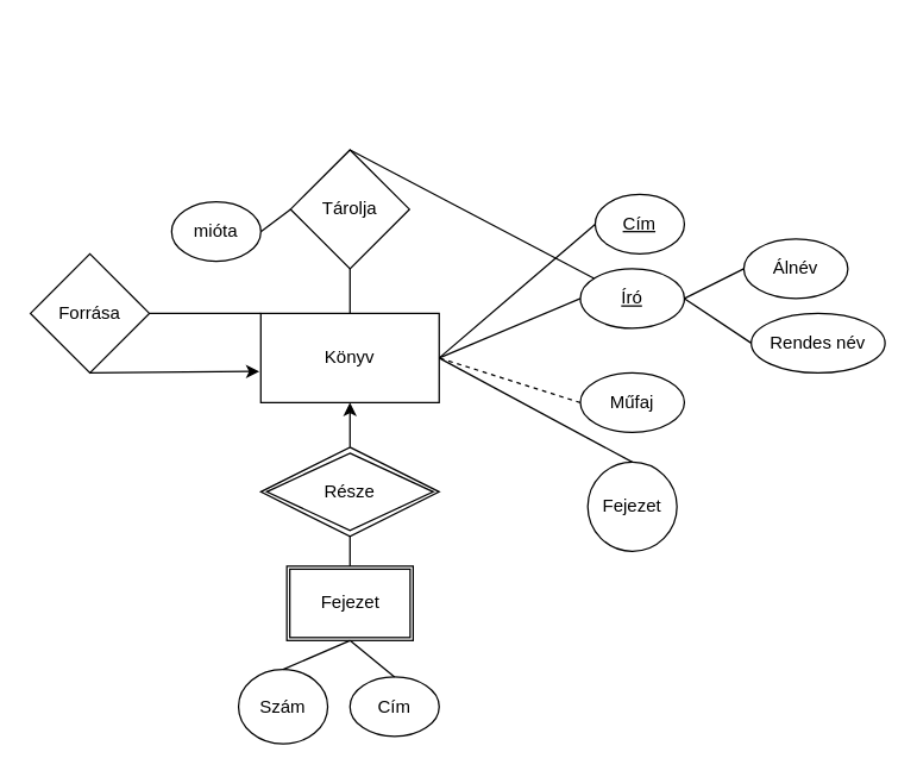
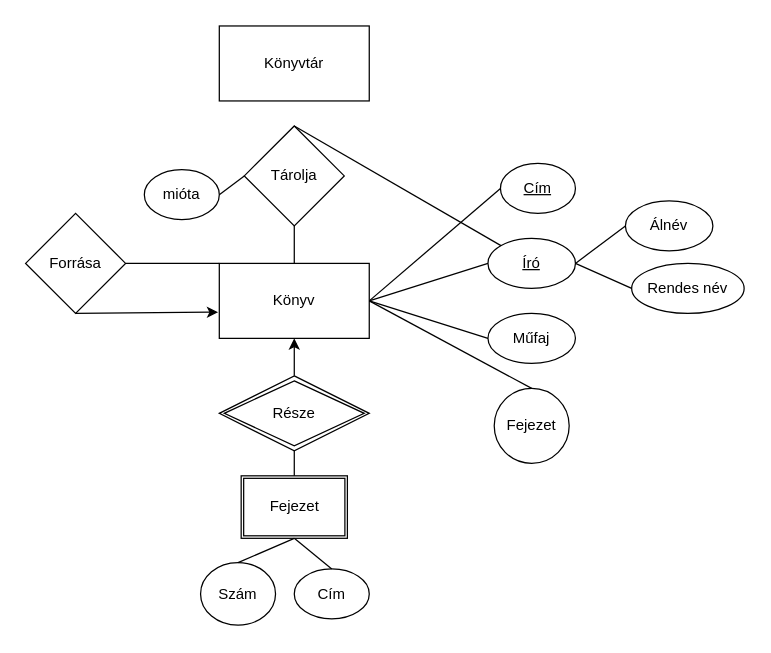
  <mxCell id="0" />
  <mxCell id="1" parent="0" />
  <mxCell id="2" value="Könyv" style="rounded=0;whiteSpace=wrap;html=1;" parent="1" vertex="1"><mxGeometry x="175" y="210" width="120" height="60" as="geometry" /></mxCell>
- <mxCell id="3" value="Író" style="ellipse;whiteSpace=wrap;html=1;enumerate=0;fontStyle=4" parent="1" vertex="1"><mxGeometry x="390" y="180" width="70" height="40" as="geometry" /></mxCell>
+ <mxCell id="3" value="Író" style="ellipse;whiteSpace=wrap;html=1;enumerate=0;fontStyle=4" parent="1" vertex="1"><mxGeometry x="390" y="190" width="70" height="40" as="geometry" /></mxCell>
  <mxCell id="4" value="Műfaj" style="ellipse;whiteSpace=wrap;html=1;" parent="1" vertex="1"><mxGeometry x="390" y="250" width="70" height="40" as="geometry" /></mxCell>
  <mxCell id="5" value="Fejezet" style="ellipse;whiteSpace=wrap;html=1;" parent="1" vertex="1"><mxGeometry x="395" y="310" width="60" height="60" as="geometry" /></mxCell>
  <mxCell id="6" value="" style="endArrow=none;html=1;rounded=0;entryX=0.5;entryY=0;entryDx=0;entryDy=0;exitX=1;exitY=0.5;exitDx=0;exitDy=0;" parent="1" source="2" target="5" edge="1"><mxGeometry width="50" height="50" relative="1" as="geometry"><mxPoint x="360" y="490" as="sourcePoint" /><mxPoint x="410" y="440" as="targetPoint" /></mxGeometry></mxCell>
- <mxCell id="7" value="" style="endArrow=none;html=1;rounded=0;entryX=1;entryY=0.5;entryDx=0;entryDy=0;exitX=0;exitY=0.5;exitDx=0;exitDy=0;dashed=1;" parent="1" source="4" target="2" edge="1"><mxGeometry width="50" height="50" relative="1" as="geometry"><mxPoint x="360" y="490" as="sourcePoint" /><mxPoint x="410" y="440" as="targetPoint" /></mxGeometry></mxCell>
+ <mxCell id="7" value="" style="endArrow=none;html=1;rounded=0;entryX=1;entryY=0.5;entryDx=0;entryDy=0;exitX=0;exitY=0.5;exitDx=0;exitDy=0;" parent="1" source="4" target="2" edge="1"><mxGeometry width="50" height="50" relative="1" as="geometry"><mxPoint x="360" y="490" as="sourcePoint" /><mxPoint x="410" y="440" as="targetPoint" /></mxGeometry></mxCell>
  <mxCell id="8" value="" style="endArrow=none;html=1;rounded=0;entryX=1;entryY=0.5;entryDx=0;entryDy=0;exitX=0;exitY=0.5;exitDx=0;exitDy=0;" parent="1" source="3" target="2" edge="1"><mxGeometry width="50" height="50" relative="1" as="geometry"><mxPoint x="360" y="490" as="sourcePoint" /><mxPoint x="410" y="440" as="targetPoint" /></mxGeometry></mxCell>
  <mxCell id="9" value="Forrása" style="rhombus;whiteSpace=wrap;html=1;" parent="1" vertex="1"><mxGeometry x="20" y="170" width="80" height="80" as="geometry" /></mxCell>
  <mxCell id="10" value="" style="endArrow=none;html=1;rounded=0;entryX=0;entryY=0;entryDx=0;entryDy=0;exitX=1;exitY=0.5;exitDx=0;exitDy=0;" parent="1" source="9" target="2" edge="1"><mxGeometry width="50" height="50" relative="1" as="geometry"><mxPoint x="90" y="320" as="sourcePoint" /><mxPoint x="140" y="270" as="targetPoint" /></mxGeometry></mxCell>
  <mxCell id="11" value="" style="endArrow=classic;html=1;rounded=0;exitX=0.5;exitY=1;exitDx=0;exitDy=0;entryX=-0.008;entryY=0.65;entryDx=0;entryDy=0;entryPerimeter=0;" parent="1" source="9" target="2" edge="1"><mxGeometry width="50" height="50" relative="1" as="geometry"><mxPoint x="360" y="490" as="sourcePoint" /><mxPoint x="410" y="440" as="targetPoint" /><Array as="points" /></mxGeometry></mxCell>
  <mxCell id="12" value="Cím" style="ellipse;whiteSpace=wrap;html=1;enumerate=0;fontStyle=4" parent="1" vertex="1"><mxGeometry x="400" y="130" width="60" height="40" as="geometry" /></mxCell>
  <mxCell id="13" value="" style="endArrow=none;html=1;rounded=0;entryX=0;entryY=0.5;entryDx=0;entryDy=0;exitX=1;exitY=0.5;exitDx=0;exitDy=0;" parent="1" source="2" target="12" edge="1"><mxGeometry width="50" height="50" relative="1" as="geometry"><mxPoint x="130" y="330" as="sourcePoint" /><mxPoint x="180" y="280" as="targetPoint" /></mxGeometry></mxCell>
  <mxCell id="14" value="Tárolja" style="rhombus;whiteSpace=wrap;html=1;" parent="1" vertex="1"><mxGeometry x="195" y="100" width="80" height="80" as="geometry" /></mxCell>
+ <mxCell id="15" value="Könyvtár" style="rounded=0;whiteSpace=wrap;html=1;" parent="1" vertex="1"><mxGeometry x="175" y="20" width="120" height="60" as="geometry" /></mxCell>
  <mxCell id="16" value="" style="endArrow=none;html=1;rounded=0;exitX=0.5;exitY=0;exitDx=0;exitDy=0;" parent="1" source="14" target="3" edge="1"><mxGeometry width="50" height="50" relative="1" as="geometry"><mxPoint x="130" y="230" as="sourcePoint" /><mxPoint x="180" y="180" as="targetPoint" /></mxGeometry></mxCell>
  <mxCell id="17" value="" style="endArrow=none;html=1;rounded=0;entryX=0.5;entryY=1;entryDx=0;entryDy=0;exitX=0.5;exitY=0;exitDx=0;exitDy=0;" parent="1" source="2" target="14" edge="1"><mxGeometry width="50" height="50" relative="1" as="geometry"><mxPoint x="130" y="230" as="sourcePoint" /><mxPoint x="180" y="180" as="targetPoint" /></mxGeometry></mxCell>
  <mxCell id="18" value="Álnév" style="ellipse;whiteSpace=wrap;html=1;" parent="1" vertex="1"><mxGeometry x="500" y="160" width="70" height="40" as="geometry" /></mxCell>
  <mxCell id="19" value="Rendes név" style="ellipse;whiteSpace=wrap;html=1;" parent="1" vertex="1"><mxGeometry x="505" y="210" width="90" height="40" as="geometry" /></mxCell>
  <mxCell id="20" value="" style="endArrow=none;html=1;rounded=0;entryX=1;entryY=0.5;entryDx=0;entryDy=0;exitX=0;exitY=0.5;exitDx=0;exitDy=0;" parent="1" source="19" target="3" edge="1"><mxGeometry width="50" height="50" relative="1" as="geometry"><mxPoint x="360" y="230" as="sourcePoint" /><mxPoint x="410" y="180" as="targetPoint" /></mxGeometry></mxCell>
  <mxCell id="21" value="" style="endArrow=none;html=1;rounded=0;entryX=0;entryY=0.5;entryDx=0;entryDy=0;exitX=1;exitY=0.5;exitDx=0;exitDy=0;" parent="1" source="3" target="18" edge="1"><mxGeometry width="50" height="50" relative="1" as="geometry"><mxPoint x="360" y="230" as="sourcePoint" /><mxPoint x="410" y="180" as="targetPoint" /></mxGeometry></mxCell>
  <mxCell id="22" value="Fejezet" style="shape=ext;double=1;rounded=0;whiteSpace=wrap;html=1;" parent="1" vertex="1"><mxGeometry x="192.5" y="380" width="85" height="50" as="geometry" /></mxCell>
  <mxCell id="23" value="Része" style="shape=rhombus;double=1;perimeter=rhombusPerimeter;whiteSpace=wrap;html=1;align=center;" parent="1" vertex="1"><mxGeometry x="175" y="300" width="120" height="60" as="geometry" /></mxCell>
  <mxCell id="24" value="" style="endArrow=none;html=1;rounded=0;exitX=0.5;exitY=0;exitDx=0;exitDy=0;entryX=0.5;entryY=1;entryDx=0;entryDy=0;" parent="1" source="22" target="23" edge="1"><mxGeometry width="50" height="50" relative="1" as="geometry"><mxPoint x="360" y="330" as="sourcePoint" /><mxPoint x="410" y="280" as="targetPoint" /></mxGeometry></mxCell>
  <mxCell id="25" value="" style="endArrow=classic;html=1;rounded=0;exitX=0.5;exitY=0;exitDx=0;exitDy=0;entryX=0.5;entryY=1;entryDx=0;entryDy=0;" parent="1" source="23" target="2" edge="1"><mxGeometry width="50" height="50" relative="1" as="geometry"><mxPoint x="360" y="330" as="sourcePoint" /><mxPoint x="410" y="280" as="targetPoint" /></mxGeometry></mxCell>
  <mxCell id="26" value="Szám" style="ellipse;whiteSpace=wrap;html=1;" parent="1" vertex="1"><mxGeometry x="160" y="449.5" width="60" height="50" as="geometry" /></mxCell>
  <mxCell id="27" value="Cím" style="ellipse;whiteSpace=wrap;html=1;" parent="1" vertex="1"><mxGeometry x="235" y="454.5" width="60" height="40" as="geometry" /></mxCell>
  <mxCell id="28" value="" style="endArrow=none;html=1;rounded=0;entryX=0.5;entryY=1;entryDx=0;entryDy=0;exitX=0.5;exitY=0;exitDx=0;exitDy=0;" parent="1" source="27" target="22" edge="1"><mxGeometry width="50" height="50" relative="1" as="geometry"><mxPoint x="270" y="470" as="sourcePoint" /><mxPoint x="410" y="280" as="targetPoint" /></mxGeometry></mxCell>
  <mxCell id="29" value="" style="endArrow=none;html=1;rounded=0;exitX=0.5;exitY=0;exitDx=0;exitDy=0;entryX=0.5;entryY=1;entryDx=0;entryDy=0;" parent="1" source="26" target="22" edge="1"><mxGeometry width="50" height="50" relative="1" as="geometry"><mxPoint x="360" y="330" as="sourcePoint" /><mxPoint x="410" y="280" as="targetPoint" /></mxGeometry></mxCell>
  <mxCell id="30" value="mióta" style="ellipse;whiteSpace=wrap;html=1;" vertex="1" parent="1"><mxGeometry x="115" y="135" width="60" height="40" as="geometry" /></mxCell>
  <mxCell id="31" value="" style="endArrow=none;html=1;rounded=0;entryX=0;entryY=0.5;entryDx=0;entryDy=0;exitX=1;exitY=0.5;exitDx=0;exitDy=0;" edge="1" parent="1" source="30" target="14"><mxGeometry width="50" height="50" relative="1" as="geometry"><mxPoint x="360" y="330" as="sourcePoint" /><mxPoint x="410" y="280" as="targetPoint" /></mxGeometry></mxCell>
